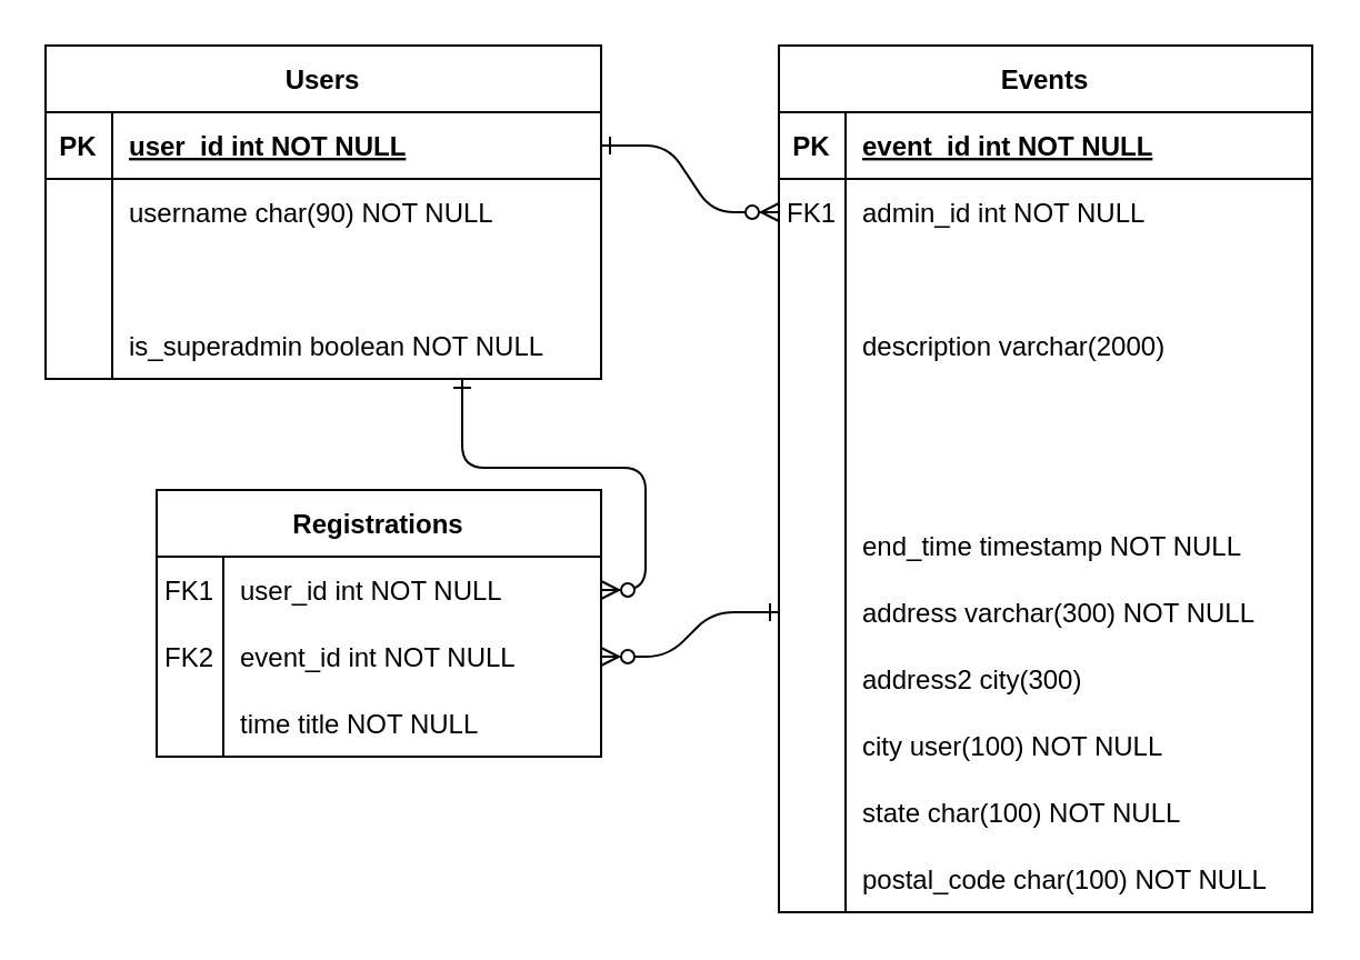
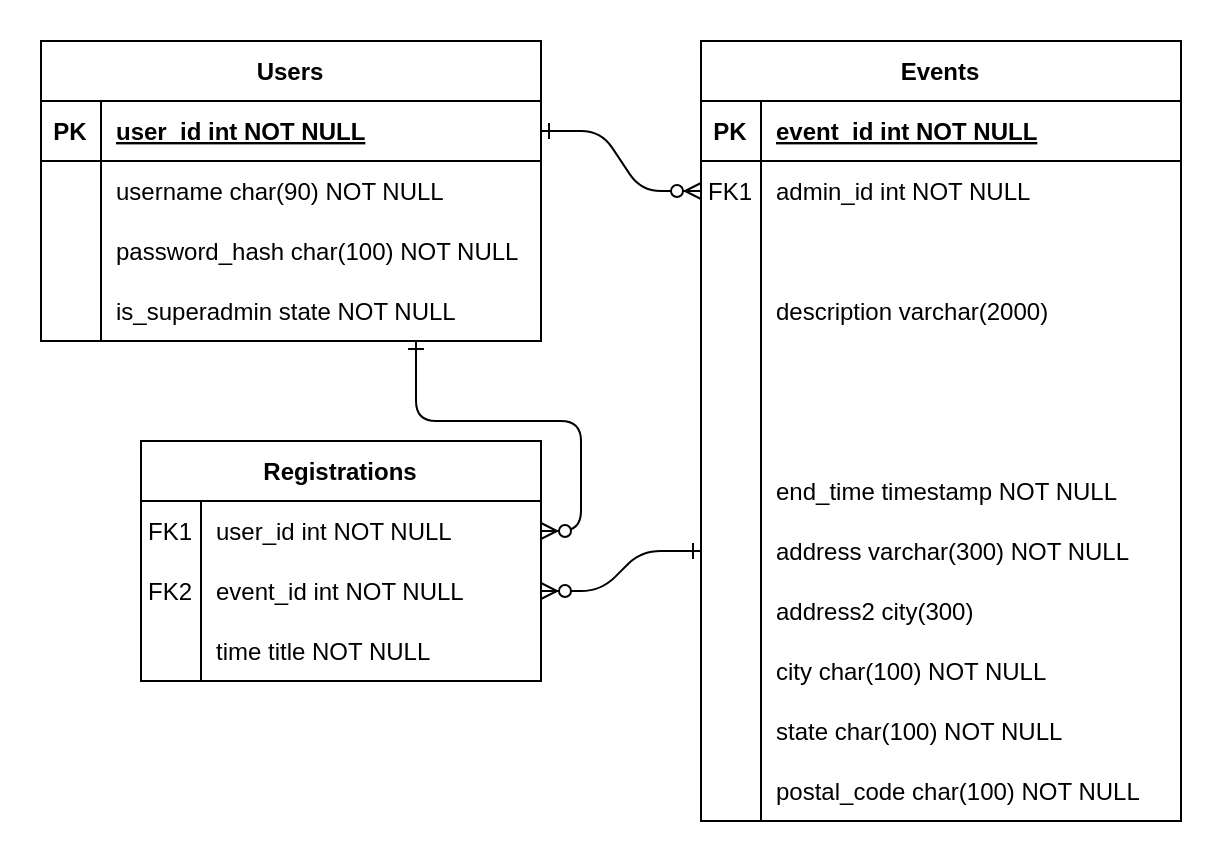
  <mxCell id="0" />
  <mxCell id="1" parent="0" />
  <mxCell id="2" value="" style="edgeStyle=entityRelationEdgeStyle;endArrow=ERzeroToMany;startArrow=ERone;endFill=1;startFill=0;rounded=1;" parent="1" source="38" target="7" edge="1"><mxGeometry width="100" height="100" relative="1" as="geometry"><mxPoint x="250" y="620" as="sourcePoint" /><mxPoint x="350" y="520" as="targetPoint" /></mxGeometry></mxCell>
  <mxCell id="3" value="Events" style="shape=table;startSize=30;container=1;collapsible=1;childLayout=tableLayout;fixedRows=1;rowLines=0;fontStyle=1;align=center;resizeLast=1;" parent="1" vertex="1"><mxGeometry x="350" y="20" width="240" height="390" as="geometry" /></mxCell>
  <mxCell id="4" value="" style="shape=partialRectangle;collapsible=0;dropTarget=0;pointerEvents=0;fillColor=none;points=[[0,0.5],[1,0.5]];portConstraint=eastwest;top=0;left=0;right=0;bottom=1;" parent="3" vertex="1"><mxGeometry y="30" width="240" height="30" as="geometry" /></mxCell>
  <mxCell id="5" value="PK" style="shape=partialRectangle;overflow=hidden;connectable=0;fillColor=none;top=0;left=0;bottom=0;right=0;fontStyle=1;" parent="4" vertex="1"><mxGeometry width="30" height="30" as="geometry" /></mxCell>
  <mxCell id="6" value="event_id int NOT NULL " style="shape=partialRectangle;overflow=hidden;connectable=0;fillColor=none;top=0;left=0;bottom=0;right=0;align=left;spacingLeft=6;fontStyle=5;" parent="4" vertex="1"><mxGeometry x="30" width="210" height="30" as="geometry" /></mxCell>
  <mxCell id="7" value="" style="shape=partialRectangle;collapsible=0;dropTarget=0;pointerEvents=0;fillColor=none;points=[[0,0.5],[1,0.5]];portConstraint=eastwest;top=0;left=0;right=0;bottom=0;" parent="3" vertex="1"><mxGeometry y="60" width="240" height="30" as="geometry" /></mxCell>
  <mxCell id="8" value="FK1" style="shape=partialRectangle;overflow=hidden;connectable=0;fillColor=none;top=0;left=0;bottom=0;right=0;" parent="7" vertex="1"><mxGeometry width="30" height="30" as="geometry" /></mxCell>
  <mxCell id="9" value="admin_id int NOT NULL" style="shape=partialRectangle;overflow=hidden;connectable=0;fillColor=none;top=0;left=0;bottom=0;right=0;align=left;spacingLeft=6;" parent="7" vertex="1"><mxGeometry x="30" width="210" height="30" as="geometry" /></mxCell>
  <mxCell id="10" value="" style="shape=partialRectangle;collapsible=0;dropTarget=0;pointerEvents=0;fillColor=none;points=[[0,0.5],[1,0.5]];portConstraint=eastwest;top=0;left=0;right=0;bottom=0;" parent="3" vertex="1"><mxGeometry y="90" width="240" height="30" as="geometry" /></mxCell>
  <mxCell id="11" value="" style="shape=partialRectangle;overflow=hidden;connectable=0;fillColor=none;top=0;left=0;bottom=0;right=0;" parent="10" vertex="1"><mxGeometry width="30" height="30" as="geometry" /></mxCell>
  <mxCell id="12" value="" style="shape=partialRectangle;collapsible=0;dropTarget=0;pointerEvents=0;fillColor=none;points=[[0,0.5],[1,0.5]];portConstraint=eastwest;top=0;left=0;right=0;bottom=0;" vertex="1" parent="3"><mxGeometry y="120" width="240" height="30" as="geometry" /></mxCell>
  <mxCell id="13" value="" style="shape=partialRectangle;overflow=hidden;connectable=0;fillColor=none;top=0;left=0;bottom=0;right=0;" vertex="1" parent="12"><mxGeometry width="30" height="30" as="geometry" /></mxCell>
  <mxCell id="14" value="description varchar(2000) " style="shape=partialRectangle;overflow=hidden;connectable=0;fillColor=none;top=0;left=0;bottom=0;right=0;align=left;spacingLeft=6;" vertex="1" parent="12"><mxGeometry x="30" width="210" height="30" as="geometry" /></mxCell>
  <mxCell id="15" value="" style="shape=partialRectangle;collapsible=0;dropTarget=0;pointerEvents=0;fillColor=none;points=[[0,0.5],[1,0.5]];portConstraint=eastwest;top=0;left=0;right=0;bottom=0;" vertex="1" parent="3"><mxGeometry y="150" width="240" height="30" as="geometry" /></mxCell>
  <mxCell id="16" value="" style="shape=partialRectangle;overflow=hidden;connectable=0;fillColor=none;top=0;left=0;bottom=0;right=0;" vertex="1" parent="15"><mxGeometry width="30" height="30" as="geometry" /></mxCell>
  <mxCell id="17" value="" style="shape=partialRectangle;collapsible=0;dropTarget=0;pointerEvents=0;fillColor=none;points=[[0,0.5],[1,0.5]];portConstraint=eastwest;top=0;left=0;right=0;bottom=0;" vertex="1" parent="3"><mxGeometry y="180" width="240" height="30" as="geometry" /></mxCell>
  <mxCell id="18" value="" style="shape=partialRectangle;overflow=hidden;connectable=0;fillColor=none;top=0;left=0;bottom=0;right=0;" vertex="1" parent="17"><mxGeometry width="30" height="30" as="geometry" /></mxCell>
  <mxCell id="19" value="" style="shape=partialRectangle;collapsible=0;dropTarget=0;pointerEvents=0;fillColor=none;points=[[0,0.5],[1,0.5]];portConstraint=eastwest;top=0;left=0;right=0;bottom=0;" vertex="1" parent="3"><mxGeometry y="210" width="240" height="30" as="geometry" /></mxCell>
  <mxCell id="20" value="" style="shape=partialRectangle;overflow=hidden;connectable=0;fillColor=none;top=0;left=0;bottom=0;right=0;" vertex="1" parent="19"><mxGeometry width="30" height="30" as="geometry" /></mxCell>
  <mxCell id="21" value="end_time timestamp NOT NULL" style="shape=partialRectangle;overflow=hidden;connectable=0;fillColor=none;top=0;left=0;bottom=0;right=0;align=left;spacingLeft=6;" vertex="1" parent="19"><mxGeometry x="30" width="210" height="30" as="geometry" /></mxCell>
  <mxCell id="22" value="" style="shape=partialRectangle;collapsible=0;dropTarget=0;pointerEvents=0;fillColor=none;points=[[0,0.5],[1,0.5]];portConstraint=eastwest;top=0;left=0;right=0;bottom=0;" vertex="1" parent="3"><mxGeometry y="240" width="240" height="30" as="geometry" /></mxCell>
  <mxCell id="23" value="" style="shape=partialRectangle;overflow=hidden;connectable=0;fillColor=none;top=0;left=0;bottom=0;right=0;" vertex="1" parent="22"><mxGeometry width="30" height="30" as="geometry" /></mxCell>
  <mxCell id="24" value="address varchar(300) NOT NULL" style="shape=partialRectangle;overflow=hidden;connectable=0;fillColor=none;top=0;left=0;bottom=0;right=0;align=left;spacingLeft=6;" vertex="1" parent="22"><mxGeometry x="30" width="210" height="30" as="geometry" /></mxCell>
  <mxCell id="25" value="" style="shape=partialRectangle;collapsible=0;dropTarget=0;pointerEvents=0;fillColor=none;points=[[0,0.5],[1,0.5]];portConstraint=eastwest;top=0;left=0;right=0;bottom=0;" vertex="1" parent="3"><mxGeometry y="270" width="240" height="30" as="geometry" /></mxCell>
  <mxCell id="26" value="" style="shape=partialRectangle;overflow=hidden;connectable=0;fillColor=none;top=0;left=0;bottom=0;right=0;" vertex="1" parent="25"><mxGeometry width="30" height="30" as="geometry" /></mxCell>
  <mxCell id="27" value="address2 city(300)" style="shape=partialRectangle;overflow=hidden;connectable=0;fillColor=none;top=0;left=0;bottom=0;right=0;align=left;spacingLeft=6;" vertex="1" parent="25"><mxGeometry x="30" width="210" height="30" as="geometry" /></mxCell>
  <mxCell id="28" value="" style="shape=partialRectangle;collapsible=0;dropTarget=0;pointerEvents=0;fillColor=none;points=[[0,0.5],[1,0.5]];portConstraint=eastwest;top=0;left=0;right=0;bottom=0;" vertex="1" parent="3"><mxGeometry y="300" width="240" height="30" as="geometry" /></mxCell>
  <mxCell id="29" value="" style="shape=partialRectangle;overflow=hidden;connectable=0;fillColor=none;top=0;left=0;bottom=0;right=0;" vertex="1" parent="28"><mxGeometry width="30" height="30" as="geometry" /></mxCell>
- <mxCell id="30" value="city user(100) NOT NULL" style="shape=partialRectangle;overflow=hidden;connectable=0;fillColor=none;top=0;left=0;bottom=0;right=0;align=left;spacingLeft=6;" vertex="1" parent="28"><mxGeometry x="30" width="210" height="30" as="geometry" /></mxCell>
+ <mxCell id="30" value="city char(100) NOT NULL" style="shape=partialRectangle;overflow=hidden;connectable=0;fillColor=none;top=0;left=0;bottom=0;right=0;align=left;spacingLeft=6;" vertex="1" parent="28"><mxGeometry x="30" width="210" height="30" as="geometry" /></mxCell>
  <mxCell id="31" value="" style="shape=partialRectangle;collapsible=0;dropTarget=0;pointerEvents=0;fillColor=none;points=[[0,0.5],[1,0.5]];portConstraint=eastwest;top=0;left=0;right=0;bottom=0;" vertex="1" parent="3"><mxGeometry y="330" width="240" height="30" as="geometry" /></mxCell>
  <mxCell id="32" value="" style="shape=partialRectangle;overflow=hidden;connectable=0;fillColor=none;top=0;left=0;bottom=0;right=0;" vertex="1" parent="31"><mxGeometry width="30" height="30" as="geometry" /></mxCell>
  <mxCell id="33" value="state char(100) NOT NULL" style="shape=partialRectangle;overflow=hidden;connectable=0;fillColor=none;top=0;left=0;bottom=0;right=0;align=left;spacingLeft=6;" vertex="1" parent="31"><mxGeometry x="30" width="210" height="30" as="geometry" /></mxCell>
  <mxCell id="34" value="" style="shape=partialRectangle;collapsible=0;dropTarget=0;pointerEvents=0;fillColor=none;points=[[0,0.5],[1,0.5]];portConstraint=eastwest;top=0;left=0;right=0;bottom=0;" vertex="1" parent="3"><mxGeometry y="360" width="240" height="30" as="geometry" /></mxCell>
  <mxCell id="35" value="" style="shape=partialRectangle;overflow=hidden;connectable=0;fillColor=none;top=0;left=0;bottom=0;right=0;" vertex="1" parent="34"><mxGeometry width="30" height="30" as="geometry" /></mxCell>
  <mxCell id="36" value="postal_code char(100) NOT NULL" style="shape=partialRectangle;overflow=hidden;connectable=0;fillColor=none;top=0;left=0;bottom=0;right=0;align=left;spacingLeft=6;" vertex="1" parent="34"><mxGeometry x="30" width="210" height="30" as="geometry" /></mxCell>
  <mxCell id="37" value="Users" style="shape=table;startSize=30;container=1;collapsible=1;childLayout=tableLayout;fixedRows=1;rowLines=0;fontStyle=1;align=center;resizeLast=1;" parent="1" vertex="1"><mxGeometry x="20" y="20" width="250" height="150" as="geometry" /></mxCell>
  <mxCell id="38" value="" style="shape=partialRectangle;collapsible=0;dropTarget=0;pointerEvents=0;fillColor=none;points=[[0,0.5],[1,0.5]];portConstraint=eastwest;top=0;left=0;right=0;bottom=1;" parent="37" vertex="1"><mxGeometry y="30" width="250" height="30" as="geometry" /></mxCell>
  <mxCell id="39" value="PK" style="shape=partialRectangle;overflow=hidden;connectable=0;fillColor=none;top=0;left=0;bottom=0;right=0;fontStyle=1;" parent="38" vertex="1"><mxGeometry width="30" height="30" as="geometry" /></mxCell>
  <mxCell id="40" value="user_id int NOT NULL " style="shape=partialRectangle;overflow=hidden;connectable=0;fillColor=none;top=0;left=0;bottom=0;right=0;align=left;spacingLeft=6;fontStyle=5;" parent="38" vertex="1"><mxGeometry x="30" width="220" height="30" as="geometry" /></mxCell>
  <mxCell id="41" value="" style="shape=partialRectangle;collapsible=0;dropTarget=0;pointerEvents=0;fillColor=none;points=[[0,0.5],[1,0.5]];portConstraint=eastwest;top=0;left=0;right=0;bottom=0;" parent="37" vertex="1"><mxGeometry y="60" width="250" height="30" as="geometry" /></mxCell>
  <mxCell id="42" value="" style="shape=partialRectangle;overflow=hidden;connectable=0;fillColor=none;top=0;left=0;bottom=0;right=0;" parent="41" vertex="1"><mxGeometry width="30" height="30" as="geometry" /></mxCell>
  <mxCell id="43" value="username char(90) NOT NULL" style="shape=partialRectangle;overflow=hidden;connectable=0;fillColor=none;top=0;left=0;bottom=0;right=0;align=left;spacingLeft=6;" parent="41" vertex="1"><mxGeometry x="30" width="220" height="30" as="geometry" /></mxCell>
  <mxCell id="44" value="" style="shape=partialRectangle;collapsible=0;dropTarget=0;pointerEvents=0;fillColor=none;points=[[0,0.5],[1,0.5]];portConstraint=eastwest;top=0;left=0;right=0;bottom=0;" vertex="1" parent="37"><mxGeometry y="90" width="250" height="30" as="geometry" /></mxCell>
  <mxCell id="45" value="" style="shape=partialRectangle;overflow=hidden;connectable=0;fillColor=none;top=0;left=0;bottom=0;right=0;" vertex="1" parent="44"><mxGeometry width="30" height="30" as="geometry" /></mxCell>
+ <mxCell id="46" value="password_hash char(100) NOT NULL" style="shape=partialRectangle;overflow=hidden;connectable=0;fillColor=none;top=0;left=0;bottom=0;right=0;align=left;spacingLeft=6;" vertex="1" parent="44"><mxGeometry x="30" width="220" height="30" as="geometry" /></mxCell>
  <mxCell id="47" value="" style="shape=partialRectangle;collapsible=0;dropTarget=0;pointerEvents=0;fillColor=none;points=[[0,0.5],[1,0.5]];portConstraint=eastwest;top=0;left=0;right=0;bottom=0;" vertex="1" parent="37"><mxGeometry y="120" width="250" height="30" as="geometry" /></mxCell>
  <mxCell id="48" value="" style="shape=partialRectangle;overflow=hidden;connectable=0;fillColor=none;top=0;left=0;bottom=0;right=0;" vertex="1" parent="47"><mxGeometry width="30" height="30" as="geometry" /></mxCell>
- <mxCell id="49" value="is_superadmin boolean NOT NULL" style="shape=partialRectangle;overflow=hidden;connectable=0;fillColor=none;top=0;left=0;bottom=0;right=0;align=left;spacingLeft=6;" vertex="1" parent="47"><mxGeometry x="30" width="220" height="30" as="geometry" /></mxCell>
+ <mxCell id="49" value="is_superadmin state NOT NULL" style="shape=partialRectangle;overflow=hidden;connectable=0;fillColor=none;top=0;left=0;bottom=0;right=0;align=left;spacingLeft=6;" vertex="1" parent="47"><mxGeometry x="30" width="220" height="30" as="geometry" /></mxCell>
  <mxCell id="50" value="Registrations" style="shape=table;startSize=30;container=1;collapsible=1;childLayout=tableLayout;fixedRows=1;rowLines=0;fontStyle=1;align=center;resizeLast=1;" vertex="1" parent="1"><mxGeometry x="70" y="220" width="200" height="120" as="geometry" /></mxCell>
  <mxCell id="51" value="" style="shape=partialRectangle;collapsible=0;dropTarget=0;pointerEvents=0;fillColor=none;top=0;left=0;bottom=1;right=0;points=[[0,0.5],[1,0.5]];portConstraint=eastwest;strokeColor=none;" vertex="1" parent="50"><mxGeometry y="30" width="200" height="30" as="geometry" /></mxCell>
  <mxCell id="52" value="FK1" style="shape=partialRectangle;connectable=0;fillColor=none;top=0;left=0;bottom=0;right=0;fontStyle=0;overflow=hidden;" vertex="1" parent="51"><mxGeometry width="30" height="30" as="geometry" /></mxCell>
  <mxCell id="53" value="user_id int NOT NULL" style="shape=partialRectangle;connectable=0;fillColor=none;top=0;left=0;bottom=0;right=0;align=left;spacingLeft=6;fontStyle=0;overflow=hidden;" vertex="1" parent="51"><mxGeometry x="30" width="170" height="30" as="geometry" /></mxCell>
  <mxCell id="54" value="" style="shape=partialRectangle;collapsible=0;dropTarget=0;pointerEvents=0;fillColor=none;top=0;left=0;bottom=0;right=0;points=[[0,0.5],[1,0.5]];portConstraint=eastwest;" vertex="1" parent="50"><mxGeometry y="60" width="200" height="30" as="geometry" /></mxCell>
  <mxCell id="55" value="FK2" style="shape=partialRectangle;connectable=0;fillColor=none;top=0;left=0;bottom=0;right=0;editable=1;overflow=hidden;" vertex="1" parent="54"><mxGeometry width="30" height="30" as="geometry" /></mxCell>
  <mxCell id="56" value="event_id int NOT NULL" style="shape=partialRectangle;connectable=0;fillColor=none;top=0;left=0;bottom=0;right=0;align=left;spacingLeft=6;overflow=hidden;" vertex="1" parent="54"><mxGeometry x="30" width="170" height="30" as="geometry" /></mxCell>
  <mxCell id="57" value="" style="shape=partialRectangle;collapsible=0;dropTarget=0;pointerEvents=0;fillColor=none;top=0;left=0;bottom=0;right=0;points=[[0,0.5],[1,0.5]];portConstraint=eastwest;" vertex="1" parent="50"><mxGeometry y="90" width="200" height="30" as="geometry" /></mxCell>
  <mxCell id="58" value="" style="shape=partialRectangle;connectable=0;fillColor=none;top=0;left=0;bottom=0;right=0;editable=1;overflow=hidden;" vertex="1" parent="57"><mxGeometry width="30" height="30" as="geometry" /></mxCell>
  <mxCell id="59" value="time title NOT NULL" style="shape=partialRectangle;connectable=0;fillColor=none;top=0;left=0;bottom=0;right=0;align=left;spacingLeft=6;overflow=hidden;" vertex="1" parent="57"><mxGeometry x="30" width="170" height="30" as="geometry" /></mxCell>
  <mxCell id="60" style="edgeStyle=orthogonalEdgeStyle;rounded=1;orthogonalLoop=1;jettySize=auto;html=1;entryX=1;entryY=0.5;entryDx=0;entryDy=0;jumpStyle=none;endArrow=ERzeroToMany;endFill=1;startArrow=ERone;startFill=0;exitX=0.75;exitY=1;exitDx=0;exitDy=0;" edge="1" parent="1" source="37" target="51"><mxGeometry relative="1" as="geometry"><mxPoint x="250" y="180" as="sourcePoint" /><mxPoint x="113" y="-30" as="targetPoint" /></mxGeometry></mxCell>
  <mxCell id="61" style="rounded=1;jumpStyle=none;orthogonalLoop=1;jettySize=auto;html=1;exitX=1;exitY=0.5;exitDx=0;exitDy=0;startArrow=ERzeroToMany;startFill=1;endArrow=ERone;endFill=0;entryX=0;entryY=0.5;entryDx=0;entryDy=0;edgeStyle=entityRelationEdgeStyle;" edge="1" parent="1" source="54" target="22"><mxGeometry relative="1" as="geometry"><mxPoint x="339.463" y="296" as="targetPoint" /></mxGeometry></mxCell>
